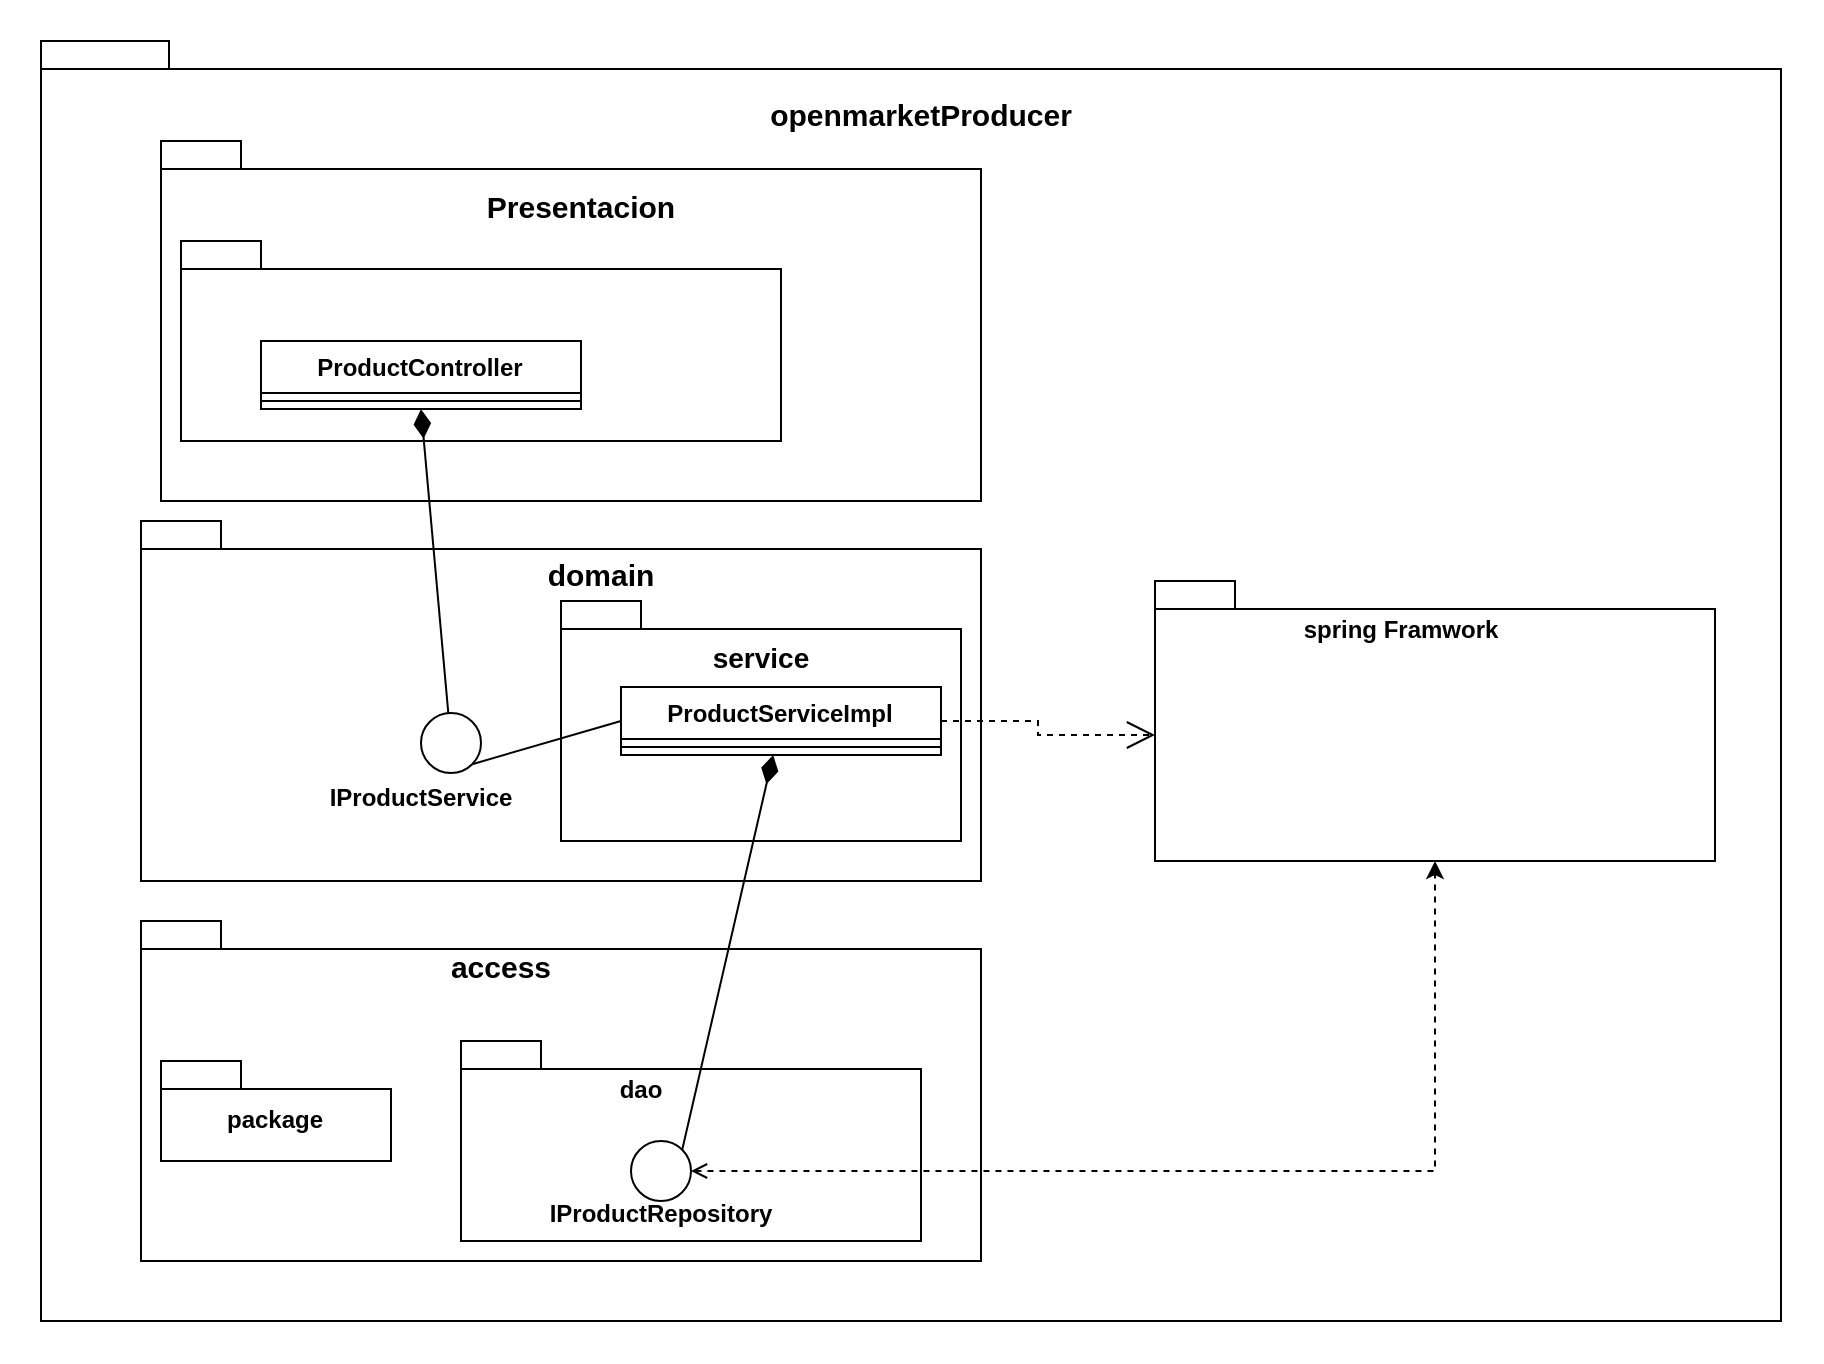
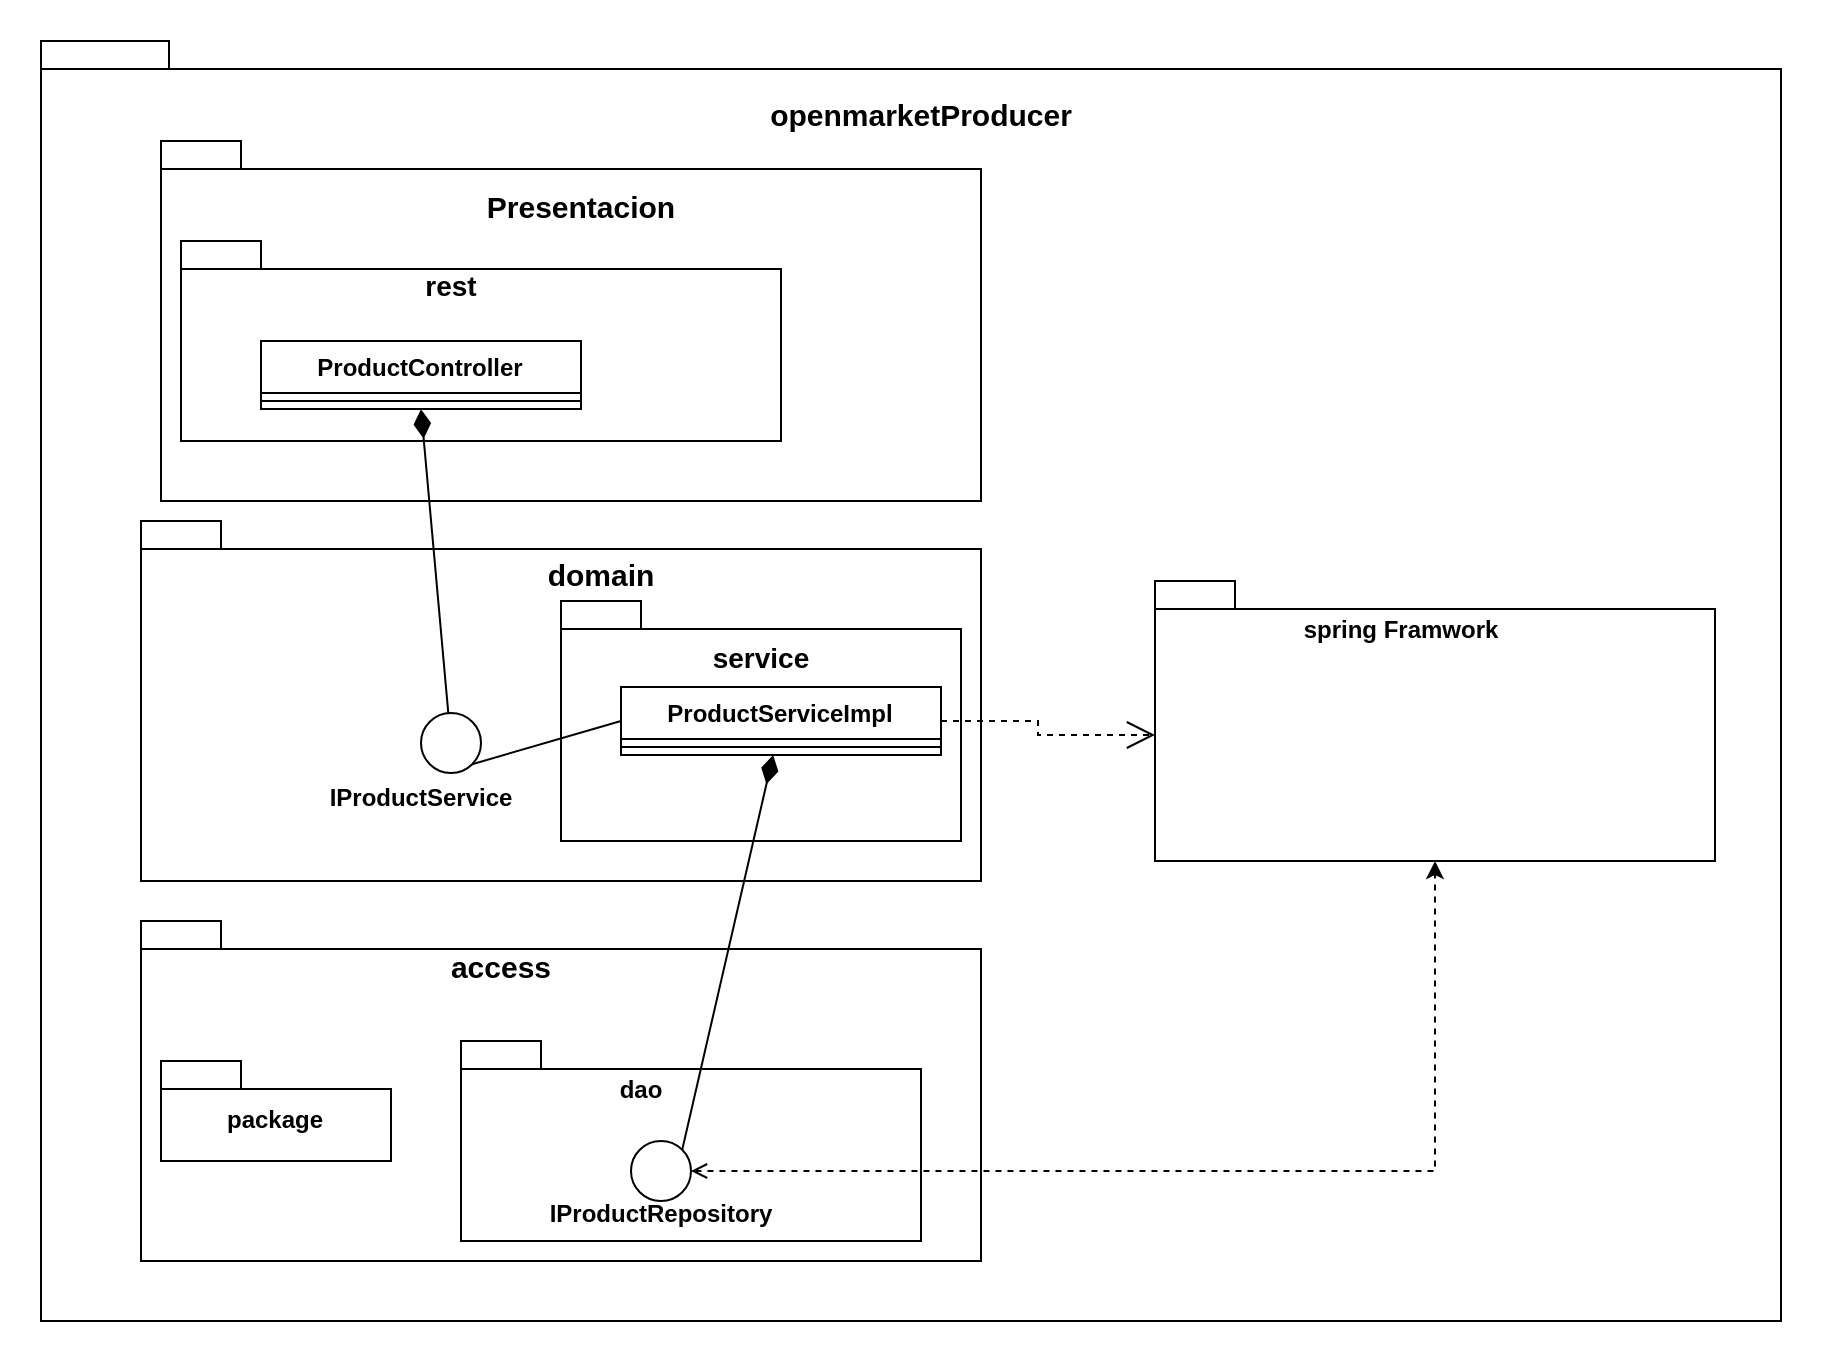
  <mxCell id="0" />
  <mxCell id="1" parent="0" />
  <mxCell id="2" value="dao" style="text;align=center;fontStyle=1;verticalAlign=middle;spacingLeft=3;spacingRight=3;strokeColor=none;rotatable=0;points=[[0,0.5],[1,0.5]];portConstraint=eastwest;html=1;fontSize=14;" vertex="1" parent="1"><mxGeometry x="265" y="530" width="80" height="26" as="geometry" /></mxCell>
  <mxCell id="3" value="" style="shape=folder;fontStyle=1;spacingTop=10;tabWidth=40;tabHeight=14;tabPosition=left;html=1;whiteSpace=wrap;" vertex="1" parent="1"><mxGeometry x="20" y="20" width="870" height="640" as="geometry" /></mxCell>
  <mxCell id="4" value="" style="shape=folder;fontStyle=1;spacingTop=10;tabWidth=40;tabHeight=14;tabPosition=left;html=1;whiteSpace=wrap;" vertex="1" parent="1"><mxGeometry x="80" y="70" width="410" height="180" as="geometry" /></mxCell>
  <mxCell id="5" value="Presentacion" style="text;align=center;fontStyle=1;verticalAlign=middle;spacingLeft=3;spacingRight=3;strokeColor=none;rotatable=0;points=[[0,0.5],[1,0.5]];portConstraint=eastwest;html=1;fontSize=15;" vertex="1" parent="1"><mxGeometry x="250" y="90" width="80" height="26" as="geometry" /></mxCell>
  <mxCell id="6" value="" style="shape=folder;fontStyle=1;spacingTop=10;tabWidth=40;tabHeight=14;tabPosition=left;html=1;whiteSpace=wrap;" vertex="1" parent="1"><mxGeometry x="70" y="260" width="420" height="180" as="geometry" /></mxCell>
  <mxCell id="7" value="domain" style="text;align=center;fontStyle=1;verticalAlign=middle;spacingLeft=3;spacingRight=3;strokeColor=none;rotatable=0;points=[[0,0.5],[1,0.5]];portConstraint=eastwest;html=1;fontSize=15;" vertex="1" parent="1"><mxGeometry x="260" y="274" width="80" height="26" as="geometry" /></mxCell>
  <mxCell id="8" value="" style="shape=folder;fontStyle=1;spacingTop=10;tabWidth=40;tabHeight=14;tabPosition=left;html=1;whiteSpace=wrap;" vertex="1" parent="1"><mxGeometry x="70" y="460" width="420" height="170" as="geometry" /></mxCell>
  <mxCell id="9" value="access" style="text;align=center;fontStyle=1;verticalAlign=middle;spacingLeft=3;spacingRight=3;strokeColor=none;rotatable=0;points=[[0,0.5],[1,0.5]];portConstraint=eastwest;html=1;fontSize=15;" vertex="1" parent="1"><mxGeometry x="210" y="470" width="80" height="26" as="geometry" /></mxCell>
  <mxCell id="10" value="" style="shape=folder;fontStyle=1;spacingTop=10;tabWidth=40;tabHeight=14;tabPosition=left;html=1;whiteSpace=wrap;" vertex="1" parent="1"><mxGeometry x="577" y="290" width="280" height="140" as="geometry" /></mxCell>
  <mxCell id="11" value="spring Framwork" style="text;align=center;fontStyle=1;verticalAlign=middle;spacingLeft=3;spacingRight=3;strokeColor=none;rotatable=0;points=[[0,0.5],[1,0.5]];portConstraint=eastwest;html=1;" vertex="1" parent="1"><mxGeometry x="650" y="300" width="100" height="30" as="geometry" /></mxCell>
  <mxCell id="12" value="" style="shape=folder;fontStyle=1;spacingTop=10;tabWidth=40;tabHeight=14;tabPosition=left;html=1;whiteSpace=wrap;" vertex="1" parent="1"><mxGeometry x="90" y="120" width="300" height="100" as="geometry" /></mxCell>
+ <mxCell id="13" value="rest" style="text;align=center;fontStyle=1;verticalAlign=middle;spacingLeft=3;spacingRight=3;strokeColor=none;rotatable=0;points=[[0,0.5],[1,0.5]];portConstraint=eastwest;html=1;fontSize=14;" vertex="1" parent="1"><mxGeometry x="185" y="130" width="80" height="26" as="geometry" /></mxCell>
  <mxCell id="14" value="ProductController" style="swimlane;fontStyle=1;align=center;verticalAlign=top;childLayout=stackLayout;horizontal=1;startSize=26;horizontalStack=0;resizeParent=1;resizeParentMax=0;resizeLast=0;collapsible=1;marginBottom=0;whiteSpace=wrap;html=1;" vertex="1" parent="1"><mxGeometry x="130" y="170" width="160" height="34" as="geometry" /></mxCell>
  <mxCell id="15" value="" style="line;strokeWidth=1;fillColor=none;align=left;verticalAlign=middle;spacingTop=-1;spacingLeft=3;spacingRight=3;rotatable=0;labelPosition=right;points=[];portConstraint=eastwest;strokeColor=inherit;" vertex="1" parent="14"><mxGeometry y="26" width="160" height="8" as="geometry" /></mxCell>
  <mxCell id="16" value="" style="shape=folder;fontStyle=1;spacingTop=10;tabWidth=40;tabHeight=14;tabPosition=left;html=1;whiteSpace=wrap;" vertex="1" parent="1"><mxGeometry x="280" y="300" width="200" height="120" as="geometry" /></mxCell>
  <mxCell id="17" value="service" style="text;align=center;fontStyle=1;verticalAlign=middle;spacingLeft=3;spacingRight=3;strokeColor=none;rotatable=0;points=[[0,0.5],[1,0.5]];portConstraint=eastwest;html=1;fontSize=14;" vertex="1" parent="1"><mxGeometry x="340" y="317" width="80" height="23" as="geometry" /></mxCell>
  <mxCell id="18" style="rounded=0;orthogonalLoop=1;jettySize=auto;html=1;entryX=1;entryY=1;entryDx=0;entryDy=0;endArrow=none;endFill=0;exitX=0;exitY=0.5;exitDx=0;exitDy=0;exitPerimeter=0;" edge="1" parent="1" source="20" target="23"><mxGeometry relative="1" as="geometry" /></mxCell>
  <mxCell id="19" style="edgeStyle=orthogonalEdgeStyle;rounded=0;orthogonalLoop=1;jettySize=auto;html=1;entryX=0;entryY=0;entryDx=0;entryDy=77;entryPerimeter=0;dashed=1;endArrow=open;endFill=0;endSize=12;" edge="1" parent="1" source="20" target="10"><mxGeometry relative="1" as="geometry" /></mxCell>
  <mxCell id="20" value="ProductServiceImpl" style="swimlane;fontStyle=1;align=center;verticalAlign=top;childLayout=stackLayout;horizontal=1;startSize=26;horizontalStack=0;resizeParent=1;resizeParentMax=0;resizeLast=0;collapsible=1;marginBottom=0;whiteSpace=wrap;html=1;" vertex="1" parent="1"><mxGeometry x="310" y="343" width="160" height="34" as="geometry" /></mxCell>
  <mxCell id="21" value="" style="line;strokeWidth=1;fillColor=none;align=left;verticalAlign=middle;spacingTop=-1;spacingLeft=3;spacingRight=3;rotatable=0;labelPosition=right;points=[];portConstraint=eastwest;strokeColor=inherit;" vertex="1" parent="20"><mxGeometry y="26" width="160" height="8" as="geometry" /></mxCell>
  <mxCell id="22" style="rounded=0;orthogonalLoop=1;jettySize=auto;html=1;entryX=0.5;entryY=1;entryDx=0;entryDy=0;endArrow=diamondThin;endFill=1;endSize=12;" edge="1" parent="1" source="23" target="14"><mxGeometry relative="1" as="geometry"><mxPoint x="300" y="230" as="targetPoint" /></mxGeometry></mxCell>
  <mxCell id="23" value="" style="ellipse;" vertex="1" parent="1"><mxGeometry x="210" y="356" width="30" height="30" as="geometry" /></mxCell>
  <mxCell id="24" value="" style="shape=folder;fontStyle=1;spacingTop=10;tabWidth=40;tabHeight=14;tabPosition=left;html=1;whiteSpace=wrap;" vertex="1" parent="1"><mxGeometry x="230" y="520" width="230" height="100" as="geometry" /></mxCell>
  <mxCell id="25" style="edgeStyle=orthogonalEdgeStyle;rounded=0;orthogonalLoop=1;jettySize=auto;html=1;startArrow=open;startFill=0;dashed=1;" edge="1" parent="1" source="26" target="10"><mxGeometry relative="1" as="geometry" /></mxCell>
  <mxCell id="26" value="" style="ellipse;" vertex="1" parent="1"><mxGeometry x="315" y="570" width="30" height="30" as="geometry" /></mxCell>
  <mxCell id="27" value="IProductRepository" style="text;align=center;fontStyle=1;verticalAlign=middle;spacingLeft=3;spacingRight=3;strokeColor=none;rotatable=0;points=[[0,0.5],[1,0.5]];portConstraint=eastwest;html=1;" vertex="1" parent="1"><mxGeometry x="290" y="594" width="80" height="26" as="geometry" /></mxCell>
  <mxCell id="28" value="IProductService" style="text;align=center;fontStyle=1;verticalAlign=middle;spacingLeft=3;spacingRight=3;strokeColor=none;rotatable=0;points=[[0,0.5],[1,0.5]];portConstraint=eastwest;html=1;" vertex="1" parent="1"><mxGeometry x="170" y="386" width="80" height="26" as="geometry" /></mxCell>
  <mxCell id="29" value="openmarketProducer" style="text;align=center;fontStyle=1;verticalAlign=middle;spacingLeft=3;spacingRight=3;strokeColor=none;rotatable=0;points=[[0,0.5],[1,0.5]];portConstraint=eastwest;html=1;fontSize=15;" vertex="1" parent="1"><mxGeometry x="420" y="44" width="80" height="26" as="geometry" /></mxCell>
  <mxCell id="30" value="package" style="shape=folder;fontStyle=1;spacingTop=10;tabWidth=40;tabHeight=14;tabPosition=left;html=1;whiteSpace=wrap;" vertex="1" parent="1"><mxGeometry x="80" y="530" width="115" height="50" as="geometry" /></mxCell>
  <mxCell id="31" style="rounded=0;orthogonalLoop=1;jettySize=auto;html=1;startArrow=diamondThin;startFill=1;startSize=12;endArrow=none;endFill=0;entryX=1;entryY=0;entryDx=0;entryDy=0;" edge="1" parent="1" source="20" target="26"><mxGeometry relative="1" as="geometry"><mxPoint x="265" y="580" as="targetPoint" /></mxGeometry></mxCell>
  <mxCell id="32" value="dao" style="text;align=center;fontStyle=1;verticalAlign=middle;spacingLeft=3;spacingRight=3;strokeColor=none;rotatable=0;points=[[0,0.5],[1,0.5]];portConstraint=eastwest;html=1;" vertex="1" parent="1"><mxGeometry x="280" y="532" width="80" height="26" as="geometry" /></mxCell>
